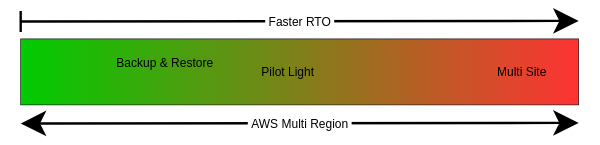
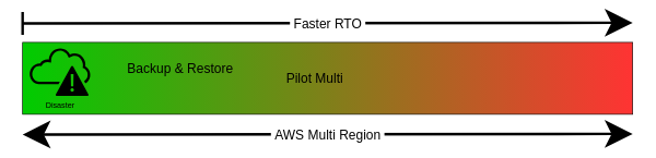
  <mxCell id="0" />
  <mxCell id="1" parent="0" />
  <mxCell id="2" value="" style="rounded=0;whiteSpace=wrap;html=1;gradientColor=#00CC00;gradientDirection=west;fillColor=#FF3333;" vertex="1" parent="1"><mxGeometry x="20" y="50" width="930" height="110" as="geometry" /></mxCell>
+ <mxCell id="3" value="Disaster" style="sketch=0;pointerEvents=1;shadow=0;dashed=0;html=1;strokeColor=none;labelPosition=center;verticalLabelPosition=bottom;outlineConnect=0;verticalAlign=top;align=center;shape=mxgraph.office.clouds.cloud_disaster;fillColor=#000000;" vertex="1" parent="1"><mxGeometry x="30" y="58" width="94" height="74" as="geometry" /></mxCell>
  <mxCell id="4" value="Backup &amp;amp; Restore" style="text;html=1;align=center;verticalAlign=middle;resizable=0;points=[];autosize=1;strokeColor=none;fillColor=none;fontSize=20;" vertex="1" parent="1"><mxGeometry x="170" y="70" width="180" height="40" as="geometry" /></mxCell>
- <mxCell id="5" value="Pilot Light" style="text;html=1;align=center;verticalAlign=middle;resizable=0;points=[];autosize=1;strokeColor=none;fillColor=none;fontSize=20;" vertex="1" parent="1"><mxGeometry x="410" y="85" width="110" height="40" as="geometry" /></mxCell>
- <mxCell id="6" value="Multi Site" style="text;html=1;align=center;verticalAlign=middle;resizable=0;points=[];autosize=1;strokeColor=none;fillColor=none;fontSize=20;" vertex="1" parent="1"><mxGeometry x="800" y="85" width="110" height="40" as="geometry" /></mxCell>
+ <mxCell id="5" value="Pilot Multi" style="text;html=1;align=center;verticalAlign=middle;resizable=0;points=[];autosize=1;strokeColor=none;fillColor=none;fontSize=20;" vertex="1" parent="1"><mxGeometry x="410" y="85" width="110" height="40" as="geometry" /></mxCell>
  <mxCell id="7" value="&amp;nbsp;Faster RTO&amp;nbsp;" style="edgeStyle=none;orthogonalLoop=1;jettySize=auto;html=1;rounded=0;startArrow=baseDash;startFill=0;strokeWidth=4;fontSize=20;endSize=30;startSize=30;" edge="1" parent="1"><mxGeometry width="100" relative="1" as="geometry"><mxPoint x="20" y="21" as="sourcePoint" /><mxPoint x="950" y="20" as="targetPoint" /><Array as="points" /></mxGeometry></mxCell>
  <mxCell id="8" value="&amp;nbsp;AWS Multi Region&amp;nbsp;" style="edgeStyle=none;orthogonalLoop=1;jettySize=auto;html=1;rounded=0;startArrow=classic;startFill=1;strokeWidth=4;fontSize=20;endSize=30;startSize=30;" edge="1" parent="1"><mxGeometry width="100" relative="1" as="geometry"><mxPoint x="20" y="191" as="sourcePoint" /><mxPoint x="950" y="190" as="targetPoint" /><Array as="points" /></mxGeometry></mxCell>
